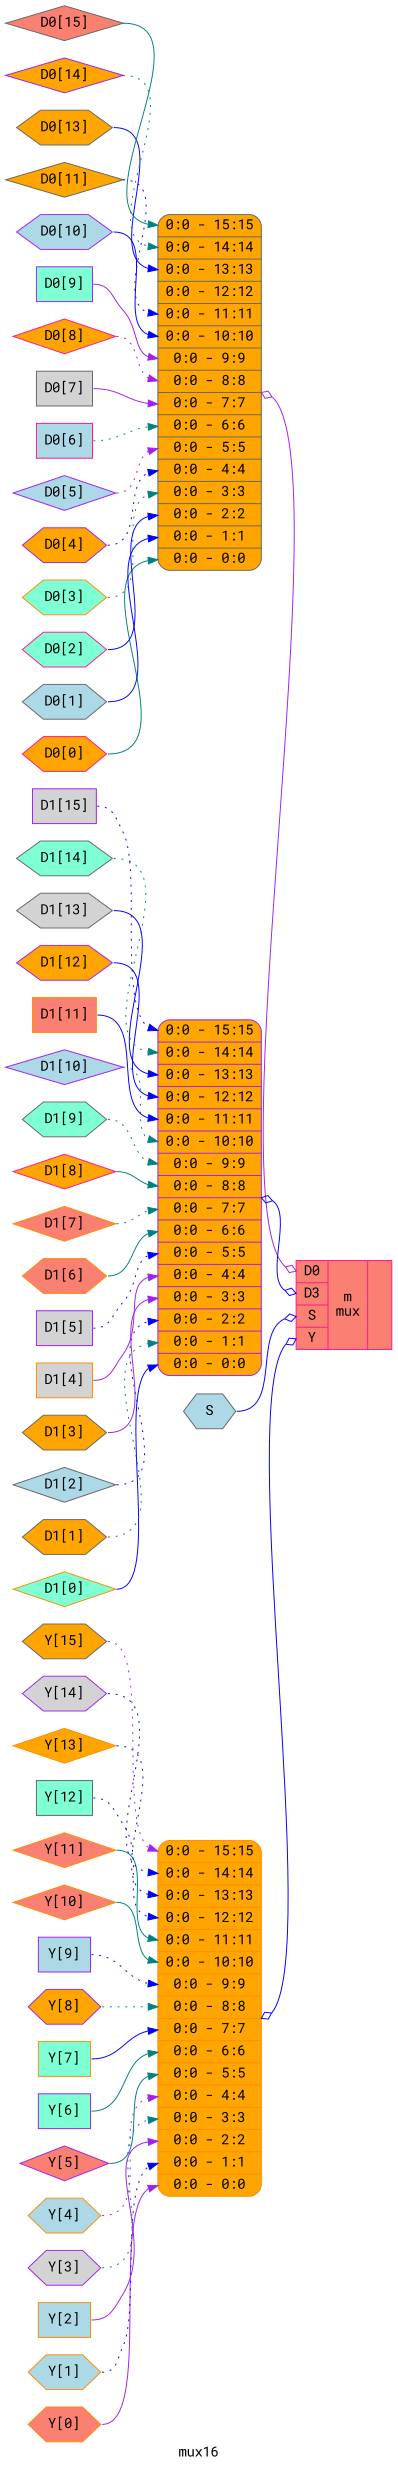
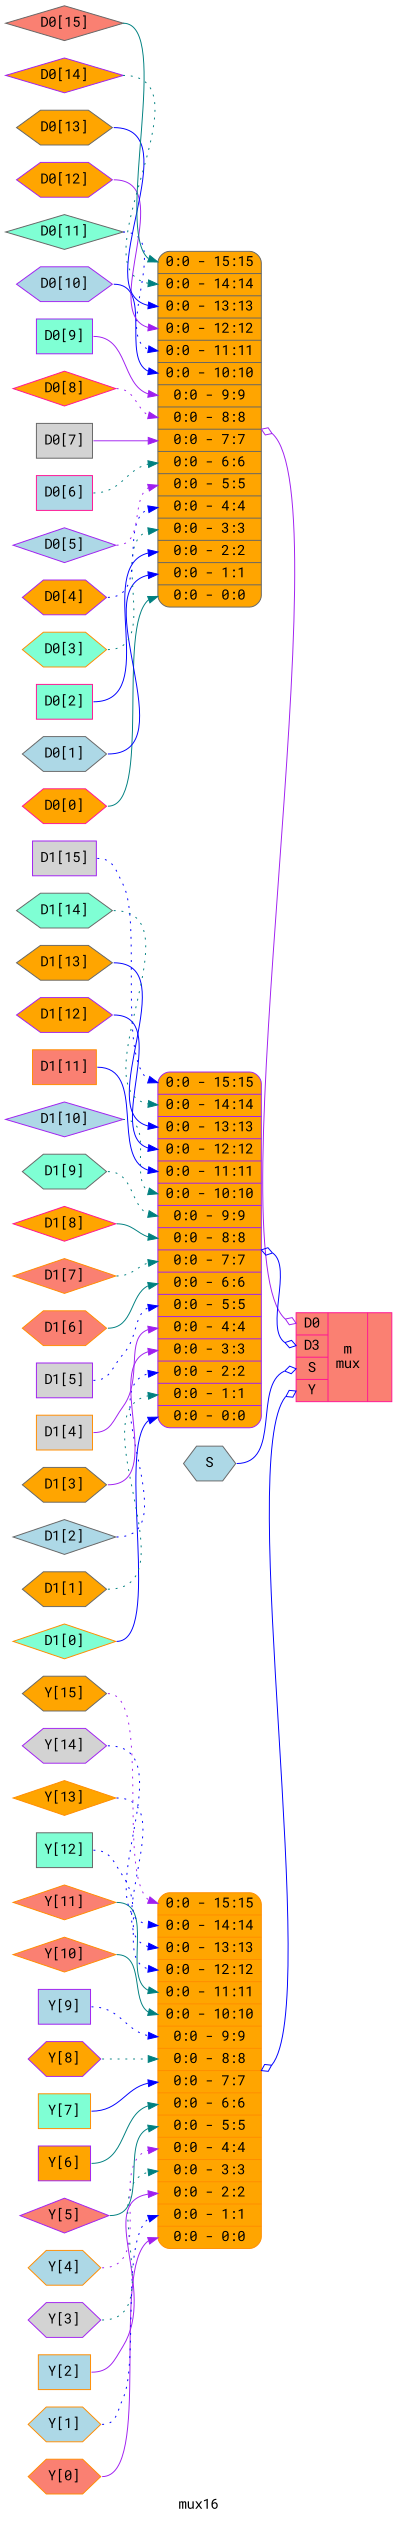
  digraph {
    fontname="Roboto Mono"
    label=mux16
    rankdir=LR
    remincross=true
    node [color=purple fillcolor=orange fontcolor=black fontname="Roboto Mono" shape=hexagon style=filled]
    edge [color=blue fontname="Roboto Mono" headport="s0:w" style=solid tailport=e]
    n1 [color=deeppink label="D0[0]"]
    n2 [color=gray40 label="<s15> 0:0 - 15:15 |<s14> 0:0 - 14:14 |<s13> 0:0 - 13:13 |<s12> 0:0 - 12:12 |<s11> 0:0 - 11:11 |<s10> 0:0 - 10:10 |<s9> 0:0 - 9:9 |<s8> 0:0 - 8:8 |<s7> 0:0 - 7:7 |<s6> 0:0 - 6:6 |<s5> 0:0 - 5:5 |<s4> 0:0 - 4:4 |<s3> 0:0 - 3:3 |<s2> 0:0 - 2:2 |<s1> 0:0 - 1:1 |<s0> 0:0 - 0:0 " shape=record style="rounded,filled" fontcolor=""]
    n3 [color=deeppink fillcolor=salmon label="{{<p50> D0|<p51> D3|<p33> S|<p52> Y}|m\nmux|{}}" shape=record fontcolor=""]
    n4 [fillcolor=lightblue label="D0[10]"]
-   n5 [color=gray40 label="D0[11]" shape=diamond]
+   n5 [color=gray40 fillcolor=aquamarine label="D0[11]" shape=diamond]
+   n6 [label="D0[12]"]
    n7 [color=gray40 label="D0[13]"]
    n8 [label="D0[14]" shape=diamond]
    n9 [color=gray40 fillcolor=salmon label="D0[15]" shape=diamond]
    n10 [color=gray40 fillcolor=lightblue label="D0[1]"]
-   n11 [color=deeppink fillcolor=aquamarine label="D0[2]"]
+   n11 [color=deeppink fillcolor=aquamarine label="D0[2]" shape=box]
    n12 [color=darkorange fillcolor=aquamarine label="D0[3]"]
    n13 [label="D0[4]"]
    n14 [fillcolor=lightblue label="D0[5]" shape=diamond]
    n15 [color=deeppink fillcolor=lightblue label="D0[6]" shape=box]
    n16 [color=gray40 fillcolor=lightgrey label="D0[7]" shape=box]
    n17 [color=deeppink label="D0[8]" shape=diamond]
    n18 [fillcolor=aquamarine label="D0[9]" shape=box]
    n19 [color=darkorange fillcolor=aquamarine label="D1[0]" shape=diamond]
    n20 [label="<s15> 0:0 - 15:15 |<s14> 0:0 - 14:14 |<s13> 0:0 - 13:13 |<s12> 0:0 - 12:12 |<s11> 0:0 - 11:11 |<s10> 0:0 - 10:10 |<s9> 0:0 - 9:9 |<s8> 0:0 - 8:8 |<s7> 0:0 - 7:7 |<s6> 0:0 - 6:6 |<s5> 0:0 - 5:5 |<s4> 0:0 - 4:4 |<s3> 0:0 - 3:3 |<s2> 0:0 - 2:2 |<s1> 0:0 - 1:1 |<s0> 0:0 - 0:0 " shape=record style="rounded,filled" fontcolor=""]
    n21 [fillcolor=lightblue label="D1[10]" shape=diamond]
    n22 [color=darkorange fillcolor=salmon label="D1[11]" shape=box]
    n23 [label="D1[12]"]
-   n24 [color=gray40 fillcolor=lightgrey label="D1[13]"]
+   n24 [color=gray40 label="D1[13]"]
    n25 [color=gray40 fillcolor=aquamarine label="D1[14]"]
    n26 [fillcolor=lightgrey label="D1[15]" shape=box]
    n27 [color=gray40 label="D1[1]"]
    n28 [color=gray40 fillcolor=lightblue label="D1[2]" shape=diamond]
    n29 [color=gray40 label="D1[3]"]
    n30 [color=darkorange fillcolor=lightgrey label="D1[4]" shape=box]
    n31 [fillcolor=lightgrey label="D1[5]" shape=box]
    n32 [color=darkorange fillcolor=salmon label="D1[6]"]
    n33 [color=darkorange fillcolor=salmon label="D1[7]" shape=diamond]
    n34 [color=deeppink label="D1[8]" shape=diamond]
    n35 [color=gray40 fillcolor=aquamarine label="D1[9]"]
    n36 [color=gray40 fillcolor=lightblue label=S]
    n37 [color=darkorange fillcolor=salmon label="Y[0]"]
    n38 [color=darkorange label="<s15> 0:0 - 15:15 |<s14> 0:0 - 14:14 |<s13> 0:0 - 13:13 |<s12> 0:0 - 12:12 |<s11> 0:0 - 11:11 |<s10> 0:0 - 10:10 |<s9> 0:0 - 9:9 |<s8> 0:0 - 8:8 |<s7> 0:0 - 7:7 |<s6> 0:0 - 6:6 |<s5> 0:0 - 5:5 |<s4> 0:0 - 4:4 |<s3> 0:0 - 3:3 |<s2> 0:0 - 2:2 |<s1> 0:0 - 1:1 |<s0> 0:0 - 0:0 " shape=record style="rounded,filled" fontcolor=""]
    n39 [color=darkorange fillcolor=salmon label="Y[10]" shape=diamond]
    n40 [color=darkorange fillcolor=salmon label="Y[11]" shape=diamond]
    n41 [color=gray40 fillcolor=aquamarine label="Y[12]" shape=box]
    n42 [color=darkorange label="Y[13]" shape=diamond]
    n43 [fillcolor=lightgrey label="Y[14]"]
    n44 [color=gray40 label="Y[15]"]
    n45 [color=darkorange fillcolor=lightblue label="Y[1]"]
    n46 [color=darkorange fillcolor=lightblue label="Y[2]" shape=box]
    n47 [fillcolor=lightgrey label="Y[3]"]
    n48 [color=darkorange fillcolor=lightblue label="Y[4]"]
    n49 [fillcolor=salmon label="Y[5]" shape=diamond]
-   n50 [fillcolor=aquamarine label="Y[6]" shape=box]
+   n50 [label="Y[6]" shape=box]
    n51 [color=darkorange fillcolor=aquamarine label="Y[7]" shape=box]
    n52 [label="Y[8]"]
    n53 [fillcolor=lightblue label="Y[9]" shape=box]
    n1 -> n2 [color=teal]
    n2 -> n3 [arrowhead=odiamond arrowtail=odiamond color=purple dir=both headport="p50:w"]
    n4 -> n2 [headport="s10:w"]
    n5 -> n2 [headport="s11:w" style=dotted]
+   n6 -> n2 [color=purple headport="s12:w"]
    n7 -> n2 [headport="s13:w"]
    n8 -> n2 [color=teal headport="s14:w" style=dotted]
    n9 -> n2 [color=teal headport="s15:w"]
    n10 -> n2 [headport="s1:w"]
    n11 -> n2 [headport="s2:w"]
    n12 -> n2 [color=teal headport="s3:w" style=dotted]
    n13 -> n2 [headport="s4:w" style=dotted]
    n14 -> n2 [color=purple headport="s5:w" style=dotted]
    n15 -> n2 [color=teal headport="s6:w" style=dotted]
    n16 -> n2 [color=purple headport="s7:w"]
    n17 -> n2 [color=purple headport="s8:w" style=dotted]
    n18 -> n2 [color=purple headport="s9:w"]
    n19 -> n20
    n20 -> n3 [arrowhead=odiamond arrowtail=odiamond dir=both headport="p51:w"]
    n21 -> n20 [color=teal headport="s10:w" style=dotted]
    n22 -> n20 [headport="s11:w"]
    n23 -> n20 [headport="s12:w"]
    n24 -> n20 [headport="s13:w"]
    n25 -> n20 [color=teal headport="s14:w" style=dotted]
    n26 -> n20 [headport="s15:w" style=dotted]
    n27 -> n20 [color=teal headport="s1:w" style=dotted]
    n28 -> n20 [headport="s2:w" style=dotted]
    n29 -> n20 [color=purple headport="s3:w"]
    n30 -> n20 [color=purple headport="s4:w"]
    n31 -> n20 [headport="s5:w" style=dotted]
    n32 -> n20 [color=teal headport="s6:w"]
    n33 -> n20 [color=teal headport="s7:w" style=dotted]
    n34 -> n20 [color=teal headport="s8:w"]
    n35 -> n20 [color=teal headport="s9:w" style=dotted]
    n36 -> n3 [arrowhead=odiamond headport="p33:w"]
    n37 -> n38 [color=purple]
    n38 -> n3 [arrowhead=odiamond arrowtail=odiamond dir=both headport="p52:w"]
    n39 -> n38 [color=teal headport="s10:w"]
    n40 -> n38 [color=teal headport="s11:w"]
    n41 -> n38 [headport="s12:w" style=dotted]
    n42 -> n38 [headport="s13:w" style=dotted]
    n43 -> n38 [headport="s14:w" style=dotted]
    n44 -> n38 [color=purple headport="s15:w" style=dotted]
    n45 -> n38 [headport="s1:w" style=dotted]
    n46 -> n38 [color=purple headport="s2:w"]
    n47 -> n38 [color=teal headport="s3:w" style=dotted]
    n48 -> n38 [color=purple headport="s4:w" style=dotted]
    n49 -> n38 [color=teal headport="s5:w"]
    n50 -> n38 [color=teal headport="s6:w"]
    n51 -> n38 [headport="s7:w"]
    n52 -> n38 [color=teal headport="s8:w" style=dotted]
    n53 -> n38 [headport="s9:w" style=dotted]
  }
